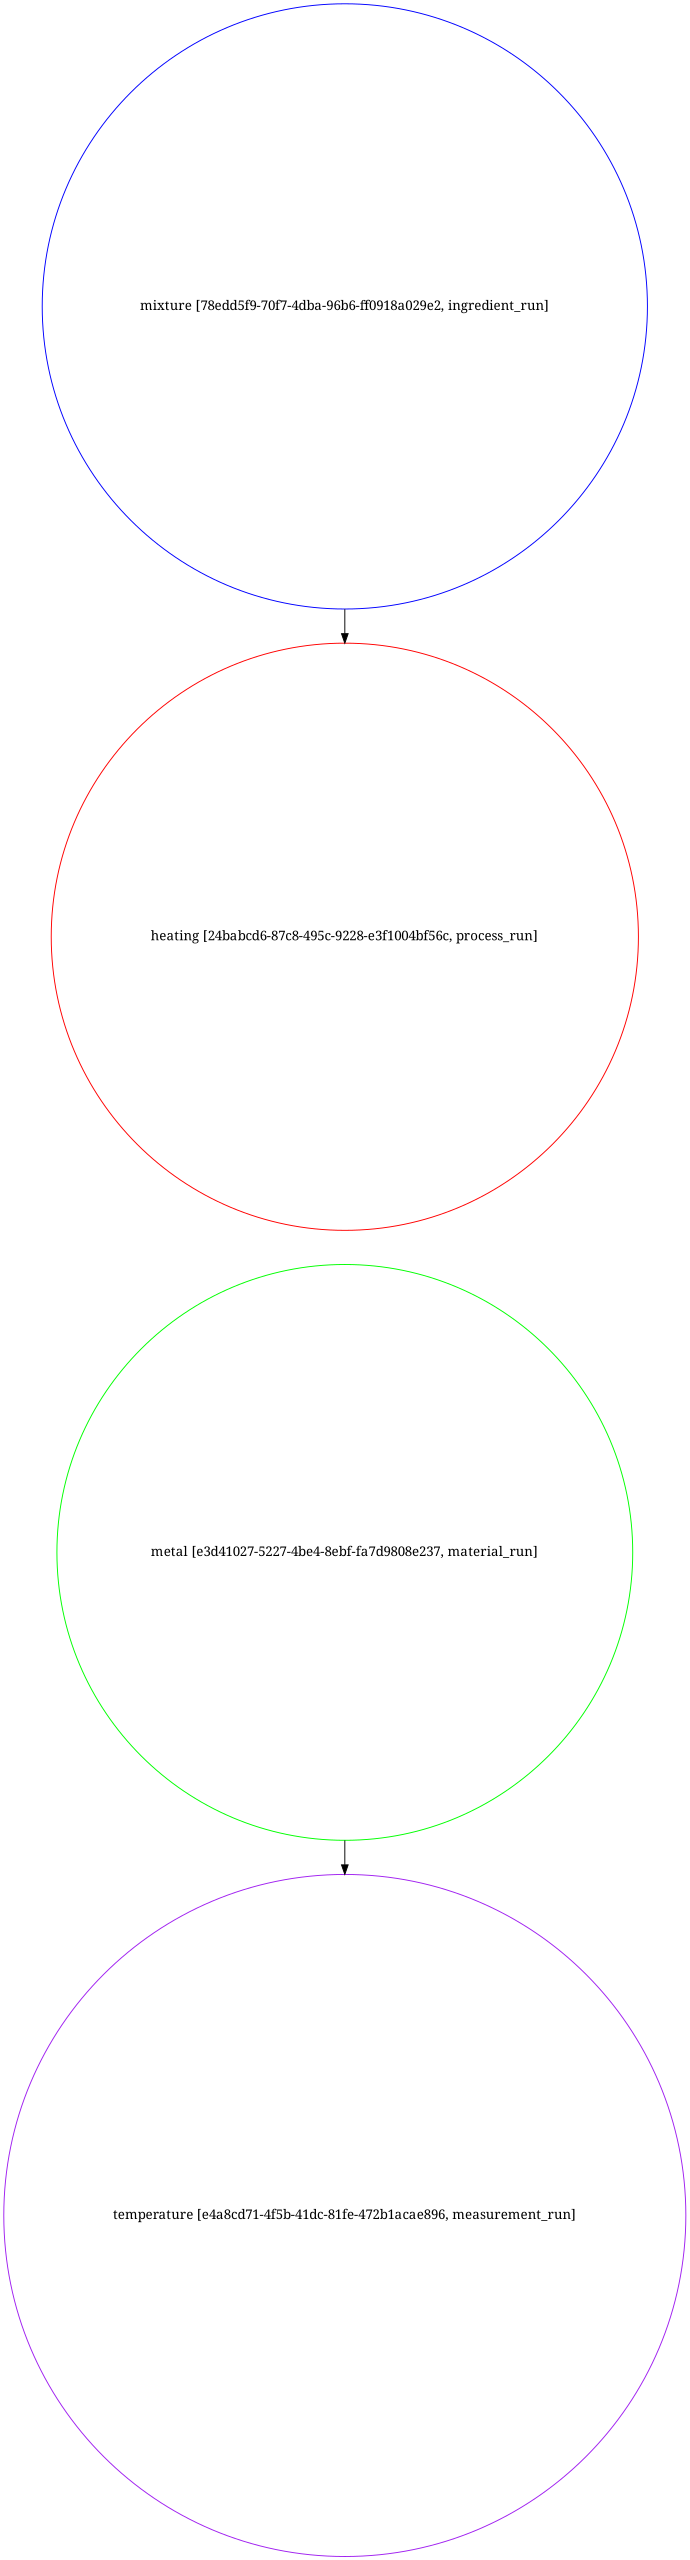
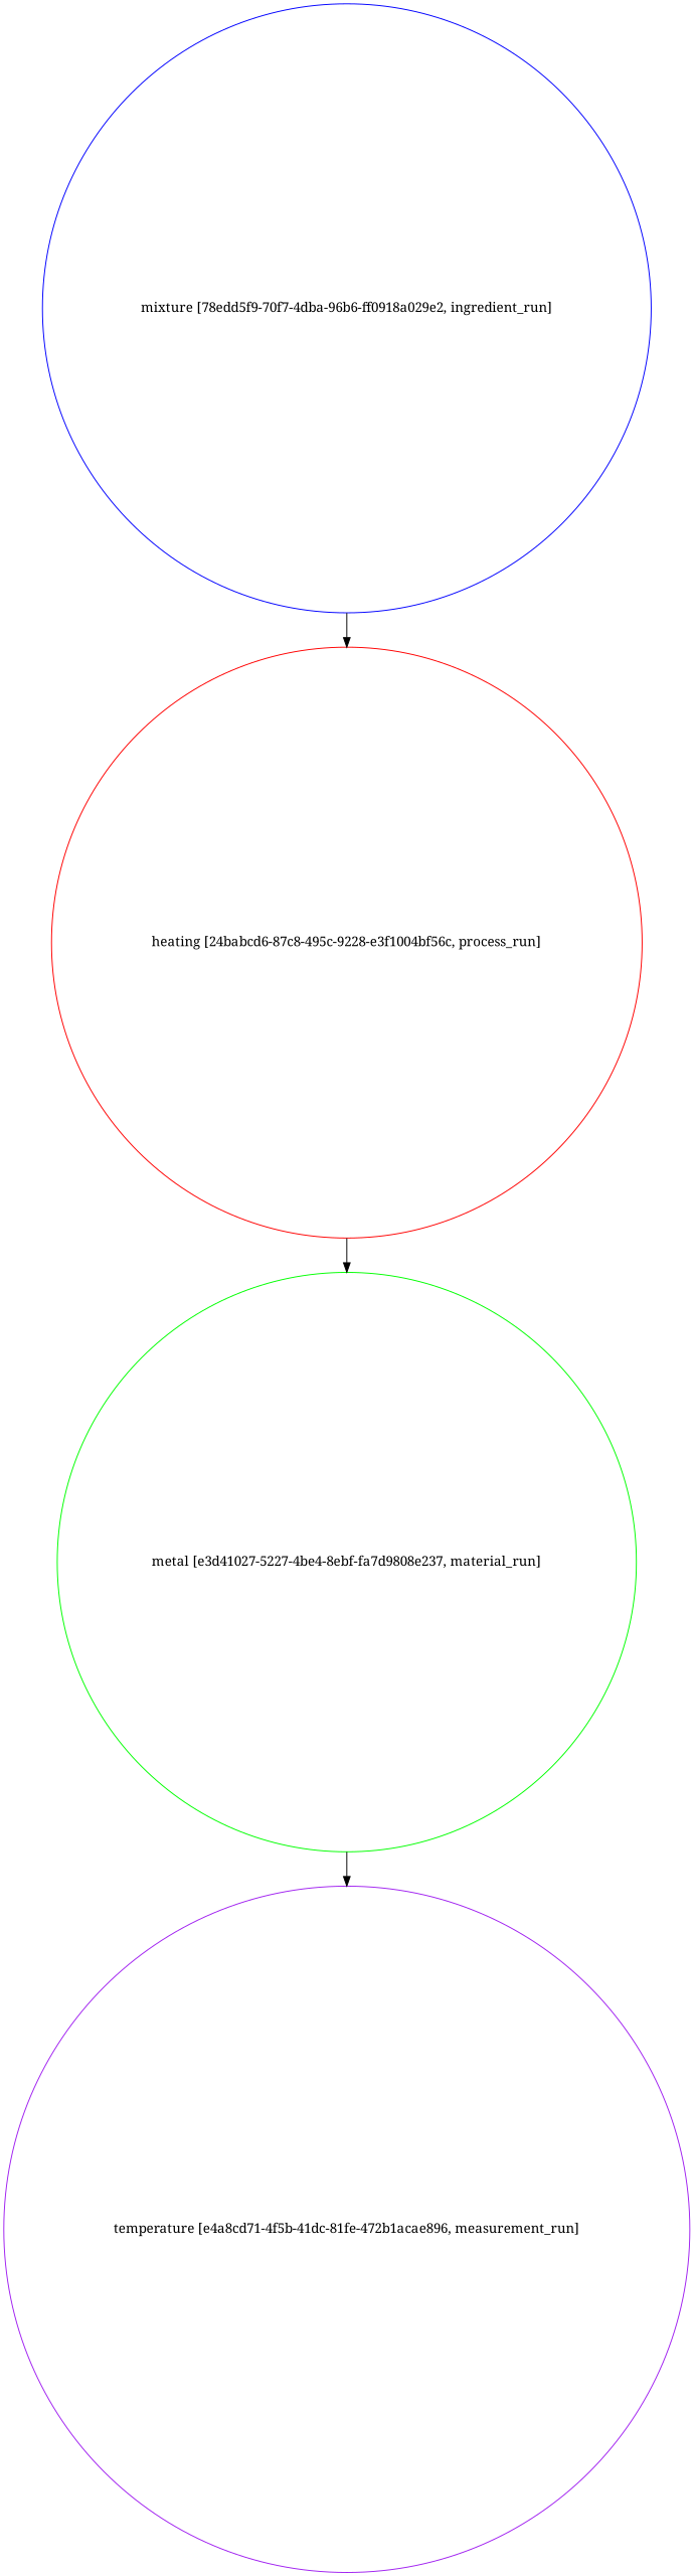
  strict digraph {
    fontname="Noto Serif"
    node [shape=circle fontname="Noto Serif"]
    edge [fontname="Noto Serif"]
    "mixture [78edd5f9-70f7-4dba-96b6-ff0918a029e2, ingredient_run]" [color=blue height=8.8645 object="{\"absolute_quantity\": null, \"file_links\": [], \"labels\": [], \"mass_fraction\": null, \"material\": null, \"name\": \"mixture\", \"notes\": null, \"number_fraction\": null, \"process\": {\"id\": \"24babcd6-87c8-495c-9228-e3f1004bf56c\", \"scope\": \"auto\", \"type\": \"link_by_uid\"}, \"spec\": {\"id\": \"cf07b88d-a190-4a89-aec8-d9af72e407de\", \"scope\": \"auto\", \"type\": \"link_by_uid\"}, \"tags\": [], \"type\": \"ingredient_run\", \"uids\": {\"auto\": \"78edd5f9-70f7-4dba-96b6-ff0918a029e2\"}, \"volume_fraction\": null}" type=ingredient_run uuid="78edd5f9-70f7-4dba-96b6-ff0918a029e2" width=8.8645]
    "heating [24babcd6-87c8-495c-9228-e3f1004bf56c, process_run]" [color=red height=8.5937 object="{\"conditions\": [], \"file_links\": [], \"name\": \"heating\", \"notes\": null, \"parameters\": [], \"source\": null, \"spec\": {\"id\": \"25f9e013-ff29-461d-b180-d930c0490564\", \"scope\": \"auto\", \"type\": \"link_by_uid\"}, \"tags\": [], \"type\": \"process_run\", \"uids\": {\"auto\": \"24babcd6-87c8-495c-9228-e3f1004bf56c\"}}" type=process_run uuid="24babcd6-87c8-495c-9228-e3f1004bf56c" width=8.5937]
    "metal [e3d41027-5227-4be4-8ebf-fa7d9808e237, material_run]" [color=green height=8.4312 object="{\"file_links\": [], \"name\": \"metal\", \"notes\": null, \"process\": {\"id\": \"24babcd6-87c8-495c-9228-e3f1004bf56c\", \"scope\": \"auto\", \"type\": \"link_by_uid\"}, \"sample_type\": \"unknown\", \"spec\": {\"id\": \"b214167b-69b5-49a5-a920-38f15fa9c2f1\", \"scope\": \"auto\", \"type\": \"link_by_uid\"}, \"tags\": [], \"type\": \"material_run\", \"uids\": {\"auto\": \"e3d41027-5227-4be4-8ebf-fa7d9808e237\"}}" type=material_run uuid="e3d41027-5227-4be4-8ebf-fa7d9808e237" width=8.4312]
    "temperature [e4a8cd71-4f5b-41dc-81fe-472b1acae896, measurement_run]" [color=purple height=9.9838 object="{\"conditions\": [], \"file_links\": [], \"material\": {\"id\": \"e3d41027-5227-4be4-8ebf-fa7d9808e237\", \"scope\": \"auto\", \"type\": \"link_by_uid\"}, \"name\": \"temperature\", \"notes\": null, \"parameters\": [], \"properties\": [], \"source\": null, \"spec\": {\"id\": \"395dcb2b-090f-4c03-97fa-8d9098bb9d53\", \"scope\": \"auto\", \"type\": \"link_by_uid\"}, \"tags\": [], \"type\": \"measurement_run\", \"uids\": {\"auto\": \"e4a8cd71-4f5b-41dc-81fe-472b1acae896\"}}" type=measurement_run uuid="e4a8cd71-4f5b-41dc-81fe-472b1acae896" width=9.9838]
    "mixture [78edd5f9-70f7-4dba-96b6-ff0918a029e2, ingredient_run]" -> "heating [24babcd6-87c8-495c-9228-e3f1004bf56c, process_run]"
+   "heating [24babcd6-87c8-495c-9228-e3f1004bf56c, process_run]" -> "metal [e3d41027-5227-4be4-8ebf-fa7d9808e237, material_run]"
    "metal [e3d41027-5227-4be4-8ebf-fa7d9808e237, material_run]" -> "temperature [e4a8cd71-4f5b-41dc-81fe-472b1acae896, measurement_run]"
  }
